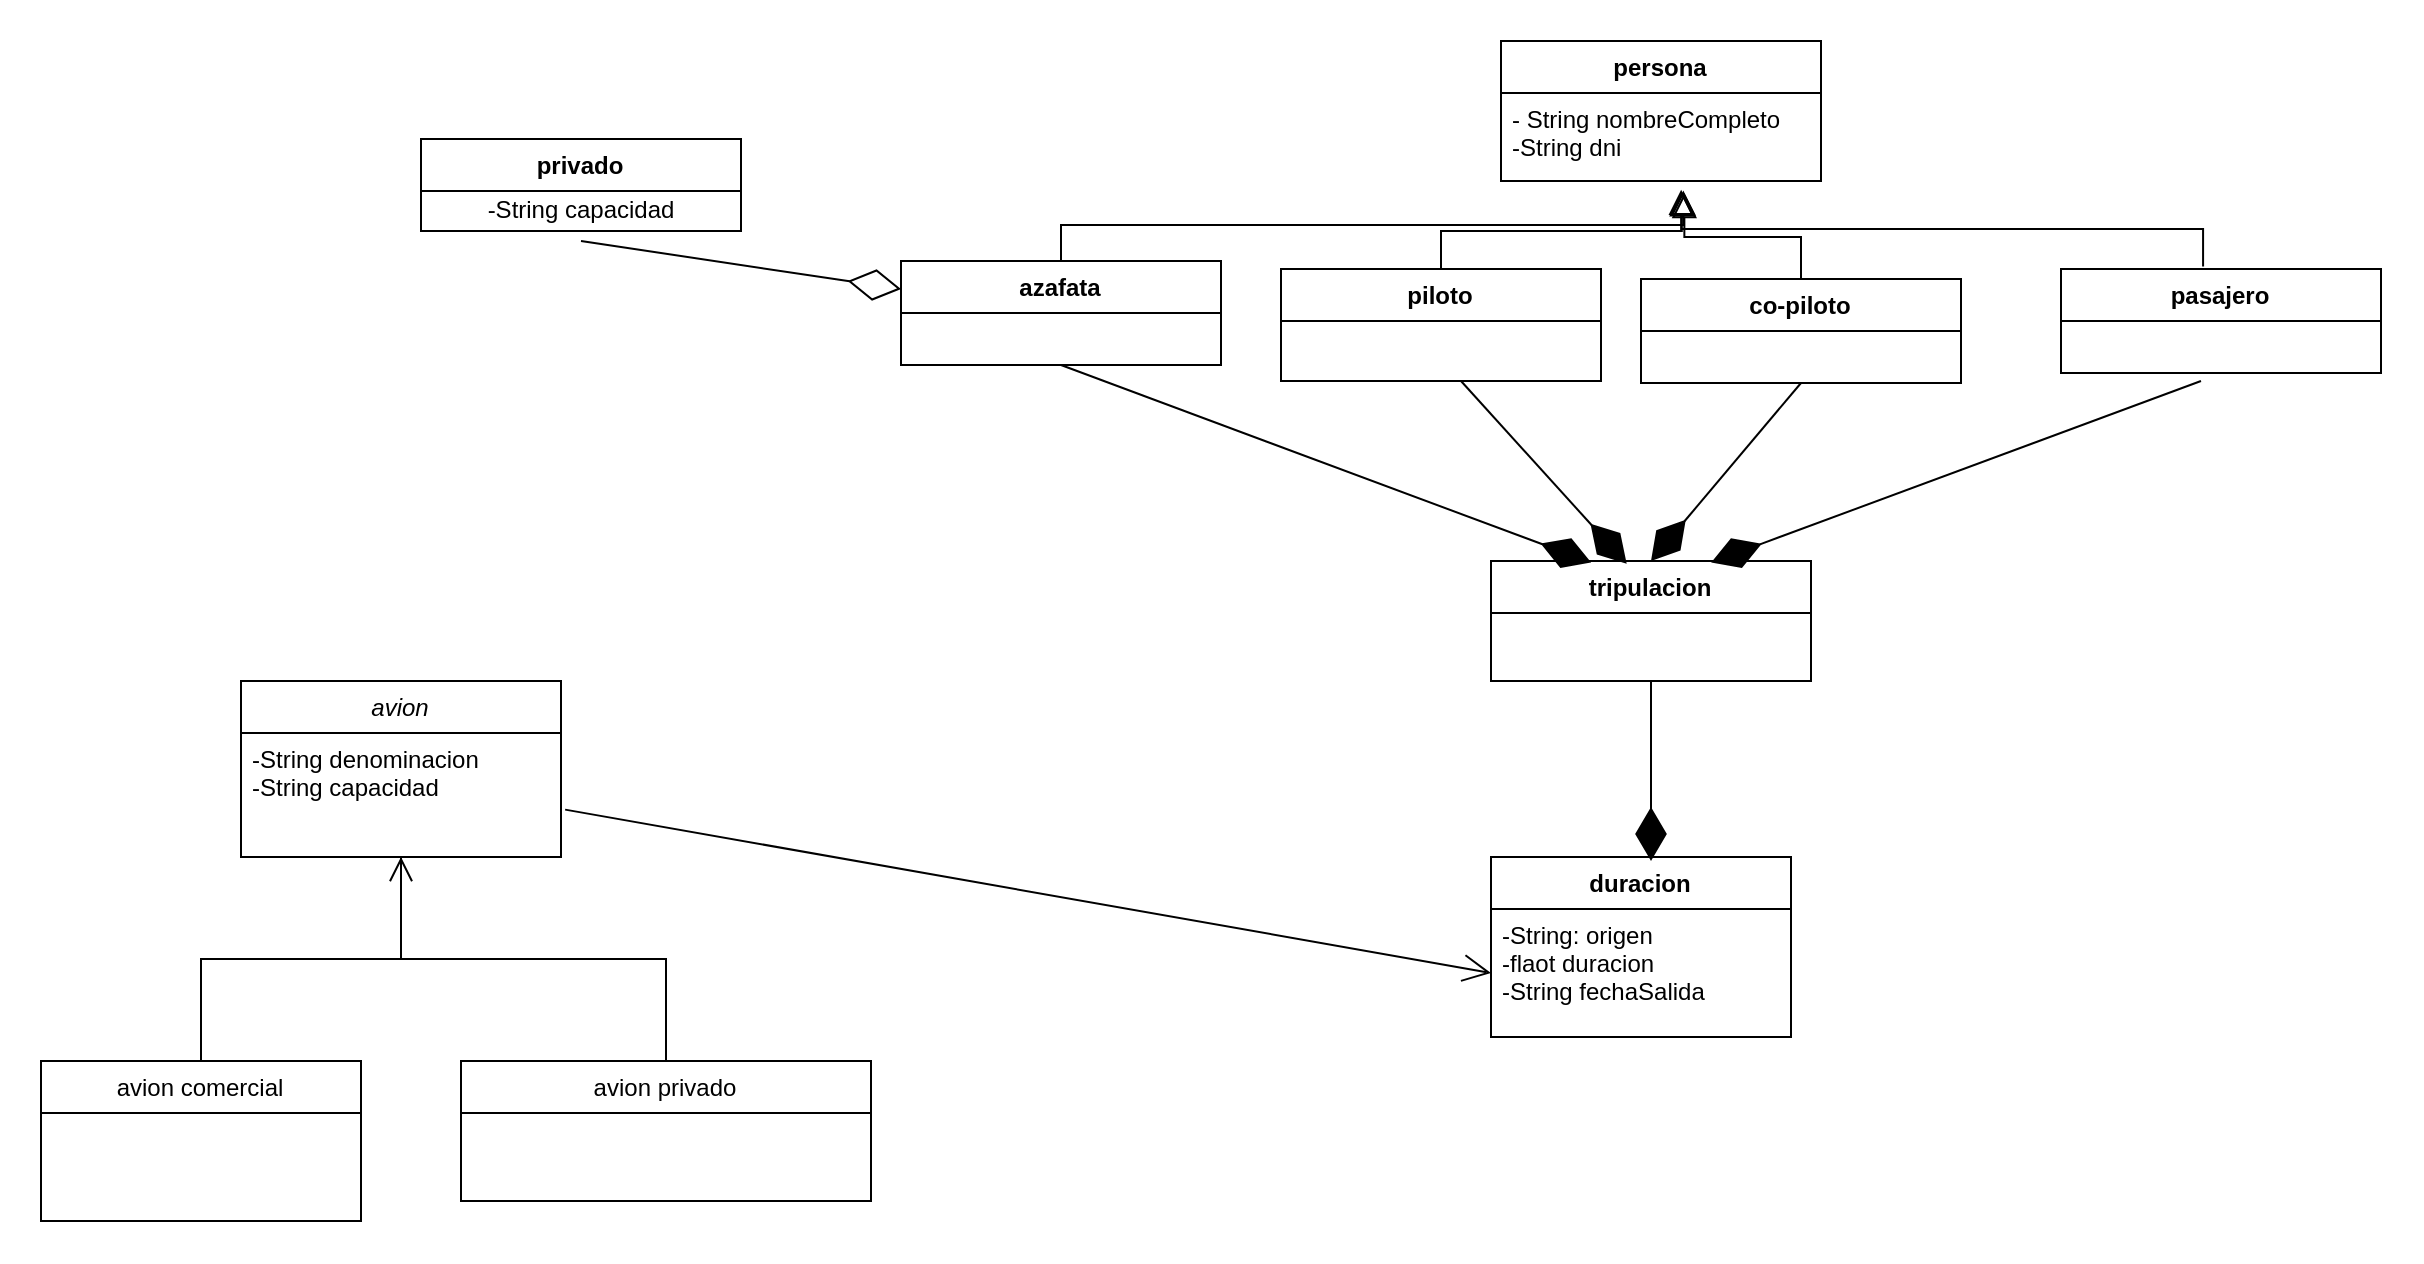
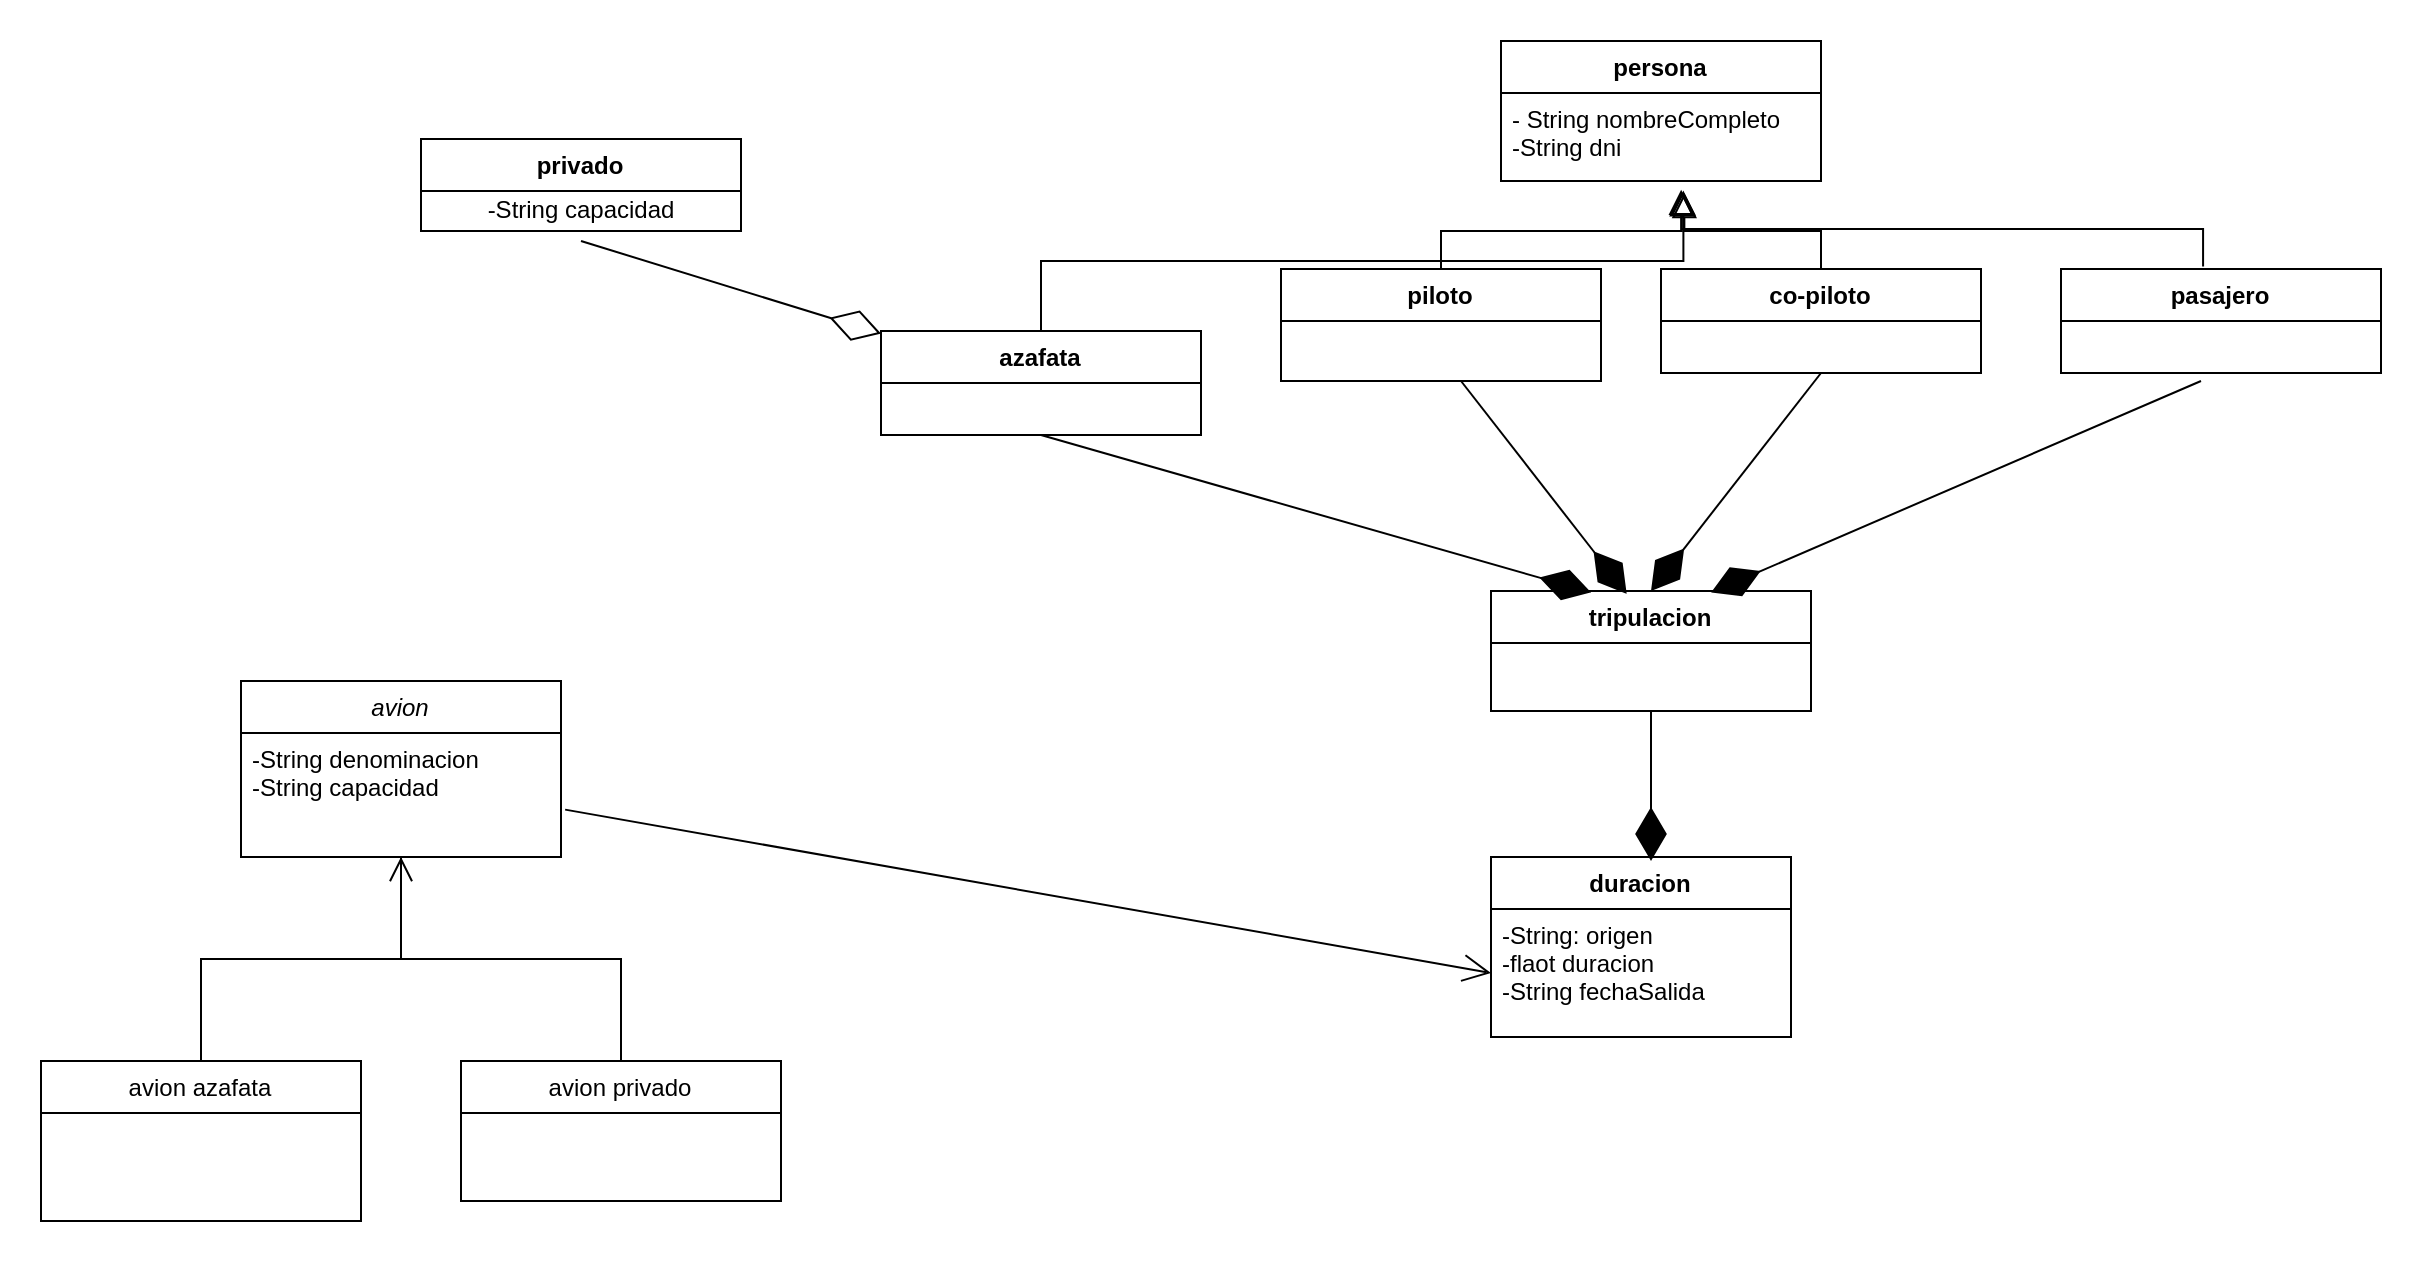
  <mxCell id="0" />
  <mxCell id="1" parent="0" />
  <mxCell id="2" value="avion" style="swimlane;fontStyle=2;align=center;verticalAlign=top;childLayout=stackLayout;horizontal=1;startSize=26;horizontalStack=0;resizeParent=1;resizeLast=0;collapsible=1;marginBottom=0;rounded=0;shadow=0;strokeWidth=1;" parent="1" vertex="1"><mxGeometry x="120" y="340" width="160" height="88" as="geometry"><mxRectangle x="230" y="140" width="160" height="26" as="alternateBounds" /></mxGeometry></mxCell>
  <mxCell id="3" value="-String denominacion&#10;-String capacidad" style="text;align=left;verticalAlign=top;spacingLeft=4;spacingRight=4;overflow=hidden;rotatable=0;points=[[0,0.5],[1,0.5]];portConstraint=eastwest;" parent="2" vertex="1"><mxGeometry y="26" width="160" height="44" as="geometry" /></mxCell>
- <mxCell id="4" value="avion comercial" style="swimlane;fontStyle=0;align=center;verticalAlign=top;childLayout=stackLayout;horizontal=1;startSize=26;horizontalStack=0;resizeParent=1;resizeLast=0;collapsible=1;marginBottom=0;rounded=0;shadow=0;strokeWidth=1;" parent="1" vertex="1"><mxGeometry x="20" y="530" width="160" height="80" as="geometry"><mxRectangle x="130" y="380" width="160" height="26" as="alternateBounds" /></mxGeometry></mxCell>
+ <mxCell id="4" value="avion azafata" style="swimlane;fontStyle=0;align=center;verticalAlign=top;childLayout=stackLayout;horizontal=1;startSize=26;horizontalStack=0;resizeParent=1;resizeLast=0;collapsible=1;marginBottom=0;rounded=0;shadow=0;strokeWidth=1;" parent="1" vertex="1"><mxGeometry x="20" y="530" width="160" height="80" as="geometry"><mxRectangle x="130" y="380" width="160" height="26" as="alternateBounds" /></mxGeometry></mxCell>
  <mxCell id="5" value="" style="endArrow=open;endSize=10;endFill=0;shadow=0;strokeWidth=1;rounded=0;edgeStyle=elbowEdgeStyle;elbow=vertical;" parent="1" source="4" target="2" edge="1"><mxGeometry width="160" relative="1" as="geometry"><mxPoint x="100" y="373" as="sourcePoint" /><mxPoint x="100" y="373" as="targetPoint" /></mxGeometry></mxCell>
- <mxCell id="6" value="avion privado" style="swimlane;fontStyle=0;align=center;verticalAlign=top;childLayout=stackLayout;horizontal=1;startSize=26;horizontalStack=0;resizeParent=1;resizeLast=0;collapsible=1;marginBottom=0;rounded=0;shadow=0;strokeWidth=1;" parent="1" vertex="1"><mxGeometry x="230" y="530" width="205" height="70" as="geometry"><mxRectangle x="340" y="380" width="170" height="26" as="alternateBounds" /></mxGeometry></mxCell>
+ <mxCell id="6" value="avion privado" style="swimlane;fontStyle=0;align=center;verticalAlign=top;childLayout=stackLayout;horizontal=1;startSize=26;horizontalStack=0;resizeParent=1;resizeLast=0;collapsible=1;marginBottom=0;rounded=0;shadow=0;strokeWidth=1;" parent="1" vertex="1"><mxGeometry x="230" y="530" width="160" height="70" as="geometry"><mxRectangle x="340" y="380" width="170" height="26" as="alternateBounds" /></mxGeometry></mxCell>
  <mxCell id="7" value="" style="endArrow=none;endSize=10;endFill=0;shadow=0;strokeWidth=1;rounded=0;edgeStyle=elbowEdgeStyle;elbow=vertical;" parent="1" source="6" target="2" edge="1"><mxGeometry width="160" relative="1" as="geometry"><mxPoint x="110" y="543" as="sourcePoint" /><mxPoint x="210" y="441" as="targetPoint" /></mxGeometry></mxCell>
  <mxCell id="8" value="persona" style="swimlane;fontStyle=1;align=center;verticalAlign=top;childLayout=stackLayout;horizontal=1;startSize=26;horizontalStack=0;resizeParent=1;resizeParentMax=0;resizeLast=0;collapsible=1;marginBottom=0;" vertex="1" parent="1"><mxGeometry x="750" y="20" width="160" height="70" as="geometry" /></mxCell>
  <mxCell id="9" value="- String nombreCompleto&#10;-String dni" style="text;strokeColor=none;fillColor=none;align=left;verticalAlign=top;spacingLeft=4;spacingRight=4;overflow=hidden;rotatable=0;points=[[0,0.5],[1,0.5]];portConstraint=eastwest;" vertex="1" parent="8"><mxGeometry y="26" width="160" height="44" as="geometry" /></mxCell>
- <mxCell id="10" value="azafata" style="swimlane;fontStyle=1;align=center;verticalAlign=top;childLayout=stackLayout;horizontal=1;startSize=26;horizontalStack=0;resizeParent=1;resizeParentMax=0;resizeLast=0;collapsible=1;marginBottom=0;" vertex="1" parent="1"><mxGeometry x="450" y="130" width="160" height="52" as="geometry" /></mxCell>
+ <mxCell id="10" value="azafata" style="swimlane;fontStyle=1;align=center;verticalAlign=top;childLayout=stackLayout;horizontal=1;startSize=26;horizontalStack=0;resizeParent=1;resizeParentMax=0;resizeLast=0;collapsible=1;marginBottom=0;" vertex="1" parent="1"><mxGeometry x="440" y="165" width="160" height="52" as="geometry" /></mxCell>
  <mxCell id="11" value="piloto" style="swimlane;fontStyle=1;align=center;verticalAlign=top;childLayout=stackLayout;horizontal=1;startSize=26;horizontalStack=0;resizeParent=1;resizeParentMax=0;resizeLast=0;collapsible=1;marginBottom=0;" vertex="1" parent="1"><mxGeometry x="640" y="134" width="160" height="56" as="geometry" /></mxCell>
- <mxCell id="12" value="co-piloto" style="swimlane;fontStyle=1;align=center;verticalAlign=top;childLayout=stackLayout;horizontal=1;startSize=26;horizontalStack=0;resizeParent=1;resizeParentMax=0;resizeLast=0;collapsible=1;marginBottom=0;" vertex="1" parent="1"><mxGeometry x="820" y="139" width="160" height="52" as="geometry" /></mxCell>
+ <mxCell id="12" value="co-piloto" style="swimlane;fontStyle=1;align=center;verticalAlign=top;childLayout=stackLayout;horizontal=1;startSize=26;horizontalStack=0;resizeParent=1;resizeParentMax=0;resizeLast=0;collapsible=1;marginBottom=0;" vertex="1" parent="1"><mxGeometry x="830" y="134" width="160" height="52" as="geometry" /></mxCell>
  <mxCell id="13" value="pasajero" style="swimlane;fontStyle=1;align=center;verticalAlign=top;childLayout=stackLayout;horizontal=1;startSize=26;horizontalStack=0;resizeParent=1;resizeParentMax=0;resizeLast=0;collapsible=1;marginBottom=0;" vertex="1" parent="1"><mxGeometry x="1030" y="134" width="160" height="52" as="geometry" /></mxCell>
  <mxCell id="14" value="duracion" style="swimlane;fontStyle=1;align=center;verticalAlign=top;childLayout=stackLayout;horizontal=1;startSize=26;horizontalStack=0;resizeParent=1;resizeParentMax=0;resizeLast=0;collapsible=1;marginBottom=0;" vertex="1" parent="1"><mxGeometry x="745" y="428" width="150" height="90" as="geometry" /></mxCell>
  <mxCell id="15" value="-String: origen&#10;-flaot duracion&#10;-String fechaSalida" style="text;strokeColor=none;fillColor=none;align=left;verticalAlign=top;spacingLeft=4;spacingRight=4;overflow=hidden;rotatable=0;points=[[0,0.5],[1,0.5]];portConstraint=eastwest;" vertex="1" parent="14"><mxGeometry y="26" width="150" height="64" as="geometry" /></mxCell>
  <mxCell id="16" value="" style="endArrow=block;endSize=10;endFill=0;shadow=0;strokeWidth=1;rounded=0;edgeStyle=elbowEdgeStyle;elbow=vertical;entryX=0.57;entryY=1.031;entryDx=0;entryDy=0;entryPerimeter=0;exitX=0.5;exitY=0;exitDx=0;exitDy=0;" edge="1" parent="1" source="10"><mxGeometry width="160" relative="1" as="geometry"><mxPoint x="370" y="230" as="sourcePoint" /><mxPoint x="841.2" y="94.806" as="targetPoint" /></mxGeometry></mxCell>
  <mxCell id="17" value="" style="endArrow=block;endSize=10;endFill=0;shadow=0;strokeWidth=1;rounded=0;edgeStyle=elbowEdgeStyle;elbow=vertical;exitX=0.5;exitY=0;exitDx=0;exitDy=0;entryX=0.565;entryY=1.046;entryDx=0;entryDy=0;entryPerimeter=0;" edge="1" parent="1" source="11"><mxGeometry width="160" relative="1" as="geometry"><mxPoint x="540" y="140" as="sourcePoint" /><mxPoint x="840.4" y="95.196" as="targetPoint" /><Array as="points" /></mxGeometry></mxCell>
  <mxCell id="18" value="" style="endArrow=block;endSize=10;endFill=0;shadow=0;strokeWidth=1;rounded=0;edgeStyle=elbowEdgeStyle;elbow=vertical;exitX=0.5;exitY=0;exitDx=0;exitDy=0;entryX=0.573;entryY=1.077;entryDx=0;entryDy=0;entryPerimeter=0;" edge="1" parent="1" source="12"><mxGeometry width="160" relative="1" as="geometry"><mxPoint x="730" y="144" as="sourcePoint" /><mxPoint x="841.68" y="96.002" as="targetPoint" /><Array as="points" /></mxGeometry></mxCell>
  <mxCell id="19" value="" style="endArrow=block;endSize=10;endFill=0;shadow=0;strokeWidth=1;rounded=0;edgeStyle=elbowEdgeStyle;elbow=vertical;exitX=0.444;exitY=-0.023;exitDx=0;exitDy=0;entryX=0.563;entryY=1.015;entryDx=0;entryDy=0;entryPerimeter=0;exitPerimeter=0;" edge="1" parent="1" source="13"><mxGeometry width="160" relative="1" as="geometry"><mxPoint x="740" y="154" as="sourcePoint" /><mxPoint x="840.08" y="94.39" as="targetPoint" /><Array as="points" /></mxGeometry></mxCell>
- <mxCell id="20" value="tripulacion" style="swimlane;fontStyle=1;align=center;verticalAlign=top;childLayout=stackLayout;horizontal=1;startSize=26;horizontalStack=0;resizeParent=1;resizeParentMax=0;resizeLast=0;collapsible=1;marginBottom=0;" vertex="1" parent="1"><mxGeometry x="745" y="280" width="160" height="60" as="geometry" /></mxCell>
+ <mxCell id="20" value="tripulacion" style="swimlane;fontStyle=1;align=center;verticalAlign=top;childLayout=stackLayout;horizontal=1;startSize=26;horizontalStack=0;resizeParent=1;resizeParentMax=0;resizeLast=0;collapsible=1;marginBottom=0;" vertex="1" parent="1"><mxGeometry x="745" y="295" width="160" height="60" as="geometry" /></mxCell>
  <mxCell id="21" value="" style="endArrow=diamondThin;endFill=1;endSize=24;html=1;rounded=0;entryX=0.424;entryY=0.023;entryDx=0;entryDy=0;entryPerimeter=0;" edge="1" parent="1" target="20"><mxGeometry width="160" relative="1" as="geometry"><mxPoint x="730" y="190" as="sourcePoint" /><mxPoint x="550.88" y="232.188" as="targetPoint" /></mxGeometry></mxCell>
  <mxCell id="22" value="" style="endArrow=diamondThin;endFill=1;endSize=24;html=1;rounded=0;exitX=0.5;exitY=1;exitDx=0;exitDy=0;entryX=0.313;entryY=0.012;entryDx=0;entryDy=0;entryPerimeter=0;" edge="1" parent="1" source="10" target="20"><mxGeometry width="160" relative="1" as="geometry"><mxPoint x="579.6" y="217.482" as="sourcePoint" /><mxPoint x="790" y="350" as="targetPoint" /></mxGeometry></mxCell>
  <mxCell id="23" value="" style="endArrow=diamondThin;endFill=1;endSize=24;html=1;rounded=0;entryX=0.5;entryY=0;entryDx=0;entryDy=0;exitX=0.5;exitY=1;exitDx=0;exitDy=0;" edge="1" parent="1" source="12" target="20"><mxGeometry width="160" relative="1" as="geometry"><mxPoint x="845.52" y="223.354" as="sourcePoint" /><mxPoint x="730.8" y="233.354" as="targetPoint" /></mxGeometry></mxCell>
  <mxCell id="24" value="" style="endArrow=diamondThin;endFill=1;endSize=24;html=1;rounded=0;entryX=0.688;entryY=0.012;entryDx=0;entryDy=0;entryPerimeter=0;" edge="1" parent="1" target="20"><mxGeometry width="160" relative="1" as="geometry"><mxPoint x="1100" y="190" as="sourcePoint" /><mxPoint x="910.88" y="233.354" as="targetPoint" /></mxGeometry></mxCell>
  <mxCell id="25" value="" style="endArrow=diamondThin;endFill=1;endSize=24;html=1;rounded=0;exitX=0.5;exitY=1;exitDx=0;exitDy=0;" edge="1" parent="1" source="20"><mxGeometry width="160" relative="1" as="geometry"><mxPoint x="830" y="420" as="sourcePoint" /><mxPoint x="825" y="430" as="targetPoint" /></mxGeometry></mxCell>
  <mxCell id="26" value="" style="endArrow=open;endFill=1;endSize=12;html=1;rounded=0;exitX=1.013;exitY=0.871;exitDx=0;exitDy=0;exitPerimeter=0;entryX=0;entryY=0.5;entryDx=0;entryDy=0;" edge="1" parent="1" source="3" target="15"><mxGeometry width="160" relative="1" as="geometry"><mxPoint x="470" y="310" as="sourcePoint" /><mxPoint x="630" y="310" as="targetPoint" /></mxGeometry></mxCell>
  <mxCell id="27" value="" style="endArrow=diamondThin;endFill=0;endSize=24;html=1;rounded=0;exitX=0.5;exitY=1.25;exitDx=0;exitDy=0;exitPerimeter=0;" edge="1" parent="1" source="29" target="10"><mxGeometry width="160" relative="1" as="geometry"><mxPoint x="280" y="130" as="sourcePoint" /><mxPoint x="550" y="300" as="targetPoint" /></mxGeometry></mxCell>
  <mxCell id="28" value="privado" style="swimlane;fontStyle=1;align=center;verticalAlign=top;childLayout=stackLayout;horizontal=1;startSize=26;horizontalStack=0;resizeParent=1;resizeParentMax=0;resizeLast=0;collapsible=1;marginBottom=0;" vertex="1" parent="1"><mxGeometry x="210" y="69" width="160" height="46" as="geometry" /></mxCell>
  <mxCell id="29" value="-String capacidad" style="text;html=1;align=center;verticalAlign=middle;resizable=0;points=[];autosize=1;strokeColor=none;fillColor=none;" vertex="1" parent="28"><mxGeometry y="26" width="160" height="20" as="geometry" /></mxCell>
